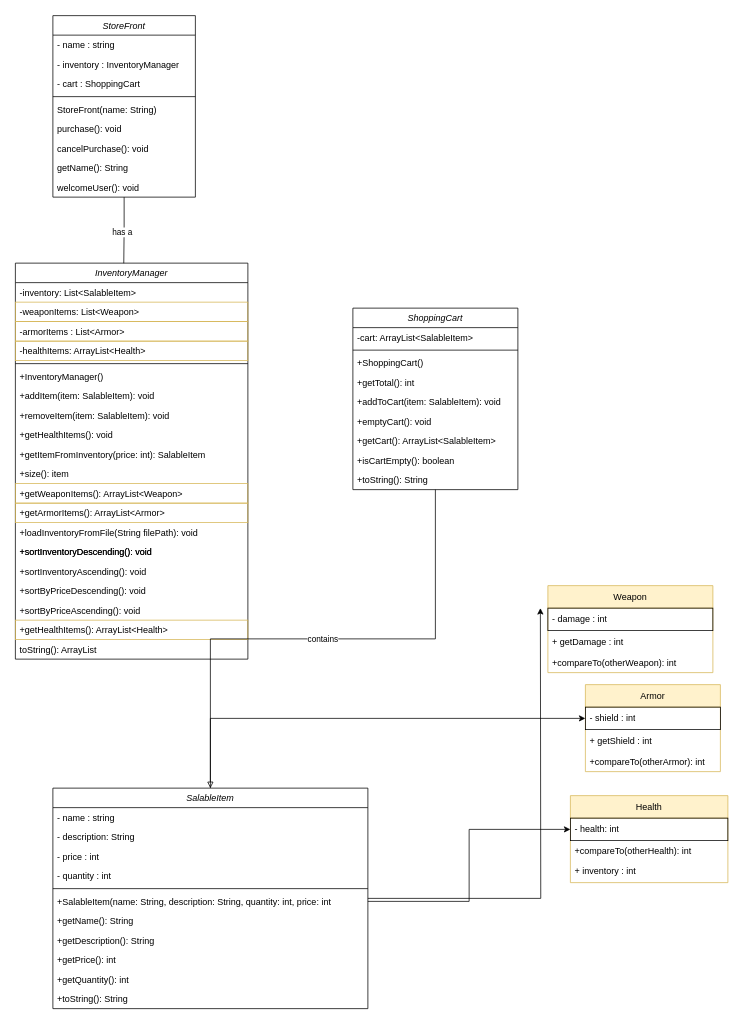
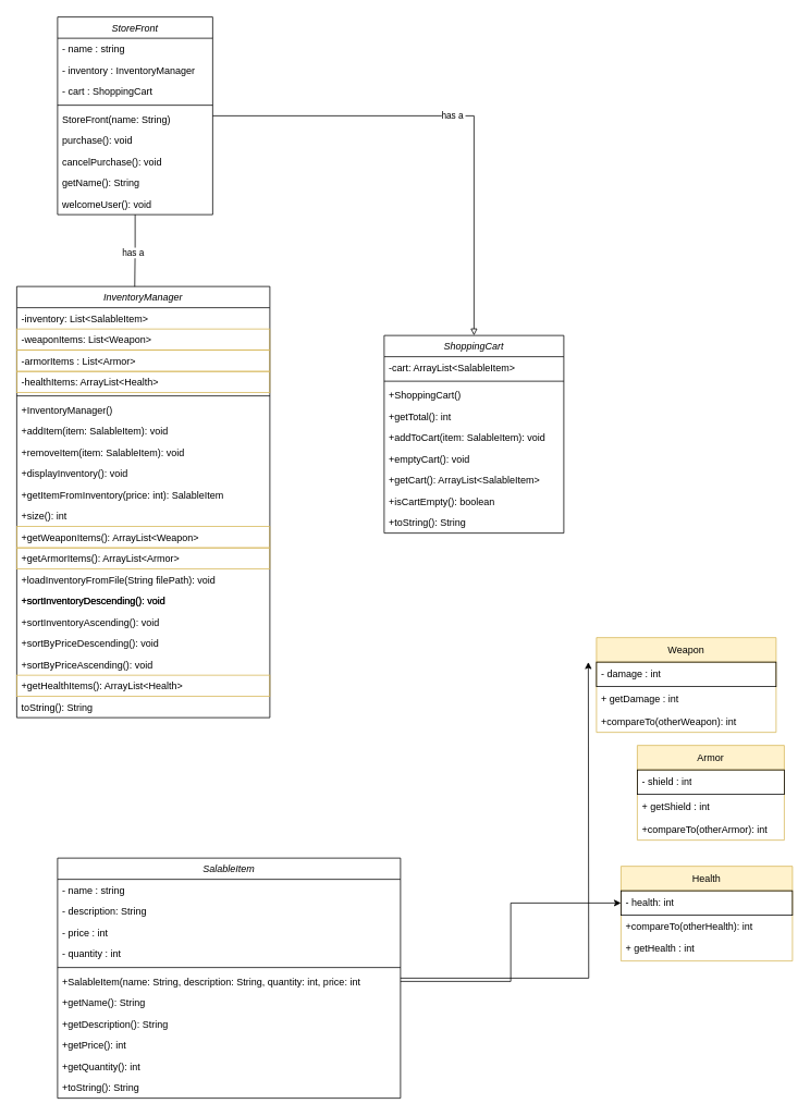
  <mxCell id="0" />
  <mxCell id="1" parent="0" />
  <mxCell id="2" value="has a&amp;nbsp;" style="edgeStyle=orthogonalEdgeStyle;rounded=0;orthogonalLoop=1;jettySize=auto;html=1;entryX=0.466;entryY=0.014;entryDx=0;entryDy=0;entryPerimeter=0;endArrow=none;endFill=0;" parent="1" source="4" target="28" edge="1"><mxGeometry relative="1" as="geometry" /></mxCell>
+ <mxCell id="3" value="has a&amp;nbsp;" style="edgeStyle=orthogonalEdgeStyle;rounded=0;orthogonalLoop=1;jettySize=auto;html=1;entryX=0.5;entryY=0;entryDx=0;entryDy=0;endArrow=block;endFill=0;" parent="1" source="4" target="50" edge="1"><mxGeometry relative="1" as="geometry" /></mxCell>
  <mxCell id="4" value="StoreFront" style="swimlane;fontStyle=2;align=center;verticalAlign=top;childLayout=stackLayout;horizontal=1;startSize=26;horizontalStack=0;resizeParent=1;resizeLast=0;collapsible=1;marginBottom=0;rounded=0;shadow=0;strokeWidth=1;" parent="1" vertex="1"><mxGeometry x="70" y="20" width="190" height="242" as="geometry"><mxRectangle x="230" y="140" width="160" height="26" as="alternateBounds" /></mxGeometry></mxCell>
  <mxCell id="5" value="- name : string" style="text;align=left;verticalAlign=top;spacingLeft=4;spacingRight=4;overflow=hidden;rotatable=0;points=[[0,0.5],[1,0.5]];portConstraint=eastwest;" parent="4" vertex="1"><mxGeometry y="26" width="190" height="26" as="geometry" /></mxCell>
  <mxCell id="6" value="- inventory : InventoryManager" style="text;align=left;verticalAlign=top;spacingLeft=4;spacingRight=4;overflow=hidden;rotatable=0;points=[[0,0.5],[1,0.5]];portConstraint=eastwest;rounded=0;shadow=0;html=0;" parent="4" vertex="1"><mxGeometry y="52" width="190" height="26" as="geometry" /></mxCell>
  <mxCell id="7" value="- cart : ShoppingCart" style="text;align=left;verticalAlign=top;spacingLeft=4;spacingRight=4;overflow=hidden;rotatable=0;points=[[0,0.5],[1,0.5]];portConstraint=eastwest;rounded=0;shadow=0;html=0;" parent="4" vertex="1"><mxGeometry y="78" width="190" height="26" as="geometry" /></mxCell>
  <mxCell id="8" value="" style="line;html=1;strokeWidth=1;align=left;verticalAlign=middle;spacingTop=-1;spacingLeft=3;spacingRight=3;rotatable=0;labelPosition=right;points=[];portConstraint=eastwest;" parent="4" vertex="1"><mxGeometry y="104" width="190" height="8" as="geometry" /></mxCell>
  <mxCell id="9" value="StoreFront(name: String)" style="text;align=left;verticalAlign=top;spacingLeft=4;spacingRight=4;overflow=hidden;rotatable=0;points=[[0,0.5],[1,0.5]];portConstraint=eastwest;" parent="4" vertex="1"><mxGeometry y="112" width="190" height="26" as="geometry" /></mxCell>
  <mxCell id="10" value="purchase(): void&#10;" style="text;align=left;verticalAlign=top;spacingLeft=4;spacingRight=4;overflow=hidden;rotatable=0;points=[[0,0.5],[1,0.5]];portConstraint=eastwest;" parent="4" vertex="1"><mxGeometry y="138" width="190" height="26" as="geometry" /></mxCell>
  <mxCell id="11" value="cancelPurchase(): void" style="text;align=left;verticalAlign=top;spacingLeft=4;spacingRight=4;overflow=hidden;rotatable=0;points=[[0,0.5],[1,0.5]];portConstraint=eastwest;" parent="4" vertex="1"><mxGeometry y="164" width="190" height="26" as="geometry" /></mxCell>
  <mxCell id="12" value="getName(): String" style="text;align=left;verticalAlign=top;spacingLeft=4;spacingRight=4;overflow=hidden;rotatable=0;points=[[0,0.5],[1,0.5]];portConstraint=eastwest;" parent="4" vertex="1"><mxGeometry y="190" width="190" height="26" as="geometry" /></mxCell>
  <mxCell id="13" value="welcomeUser(): void" style="text;align=left;verticalAlign=top;spacingLeft=4;spacingRight=4;overflow=hidden;rotatable=0;points=[[0,0.5],[1,0.5]];portConstraint=eastwest;" parent="4" vertex="1"><mxGeometry y="216" width="190" height="26" as="geometry" /></mxCell>
  <mxCell id="14" value="" style="edgeStyle=orthogonalEdgeStyle;rounded=0;orthogonalLoop=1;jettySize=auto;html=1;" parent="1" source="16" edge="1"><mxGeometry relative="1" as="geometry"><mxPoint x="720" y="810" as="targetPoint" /></mxGeometry></mxCell>
- <mxCell id="15" style="edgeStyle=orthogonalEdgeStyle;rounded=0;orthogonalLoop=1;jettySize=auto;html=1;" parent="1" source="16" target="69" edge="1"><mxGeometry relative="1" as="geometry" /></mxCell>
  <mxCell id="16" value="SalableItem" style="swimlane;fontStyle=2;align=center;verticalAlign=top;childLayout=stackLayout;horizontal=1;startSize=26;horizontalStack=0;resizeParent=1;resizeLast=0;collapsible=1;marginBottom=0;rounded=0;shadow=0;strokeWidth=1;" parent="1" vertex="1"><mxGeometry x="70" y="1050" width="420" height="294" as="geometry"><mxRectangle x="230" y="140" width="160" height="26" as="alternateBounds" /></mxGeometry></mxCell>
  <mxCell id="17" value="- name : string" style="text;align=left;verticalAlign=top;spacingLeft=4;spacingRight=4;overflow=hidden;rotatable=0;points=[[0,0.5],[1,0.5]];portConstraint=eastwest;" parent="16" vertex="1"><mxGeometry y="26" width="420" height="26" as="geometry" /></mxCell>
  <mxCell id="18" value="- description: String" style="text;align=left;verticalAlign=top;spacingLeft=4;spacingRight=4;overflow=hidden;rotatable=0;points=[[0,0.5],[1,0.5]];portConstraint=eastwest;rounded=0;shadow=0;html=0;" parent="16" vertex="1"><mxGeometry y="52" width="420" height="26" as="geometry" /></mxCell>
  <mxCell id="19" value="- price : int" style="text;align=left;verticalAlign=top;spacingLeft=4;spacingRight=4;overflow=hidden;rotatable=0;points=[[0,0.5],[1,0.5]];portConstraint=eastwest;" parent="16" vertex="1"><mxGeometry y="78" width="420" height="26" as="geometry" /></mxCell>
  <mxCell id="20" value="- quantity : int" style="text;align=left;verticalAlign=top;spacingLeft=4;spacingRight=4;overflow=hidden;rotatable=0;points=[[0,0.5],[1,0.5]];portConstraint=eastwest;rounded=0;shadow=0;html=0;" parent="16" vertex="1"><mxGeometry y="104" width="420" height="26" as="geometry" /></mxCell>
  <mxCell id="21" value="" style="line;html=1;strokeWidth=1;align=left;verticalAlign=middle;spacingTop=-1;spacingLeft=3;spacingRight=3;rotatable=0;labelPosition=right;points=[];portConstraint=eastwest;" parent="16" vertex="1"><mxGeometry y="130" width="420" height="8" as="geometry" /></mxCell>
  <mxCell id="22" value="+SalableItem(name: String, description: String, quantity: int, price: int    " style="text;align=left;verticalAlign=top;spacingLeft=4;spacingRight=4;overflow=hidden;rotatable=0;points=[[0,0.5],[1,0.5]];portConstraint=eastwest;" parent="16" vertex="1"><mxGeometry y="138" width="420" height="26" as="geometry" /></mxCell>
  <mxCell id="23" value="+getName(): String" style="text;align=left;verticalAlign=top;spacingLeft=4;spacingRight=4;overflow=hidden;rotatable=0;points=[[0,0.5],[1,0.5]];portConstraint=eastwest;" parent="16" vertex="1"><mxGeometry y="164" width="420" height="26" as="geometry" /></mxCell>
  <mxCell id="24" value="+getDescription(): String" style="text;align=left;verticalAlign=top;spacingLeft=4;spacingRight=4;overflow=hidden;rotatable=0;points=[[0,0.5],[1,0.5]];portConstraint=eastwest;" parent="16" vertex="1"><mxGeometry y="190" width="420" height="26" as="geometry" /></mxCell>
  <mxCell id="25" value="+getPrice(): int" style="text;align=left;verticalAlign=top;spacingLeft=4;spacingRight=4;overflow=hidden;rotatable=0;points=[[0,0.5],[1,0.5]];portConstraint=eastwest;" parent="16" vertex="1"><mxGeometry y="216" width="420" height="26" as="geometry" /></mxCell>
  <mxCell id="26" value="+getQuantity(): int" style="text;align=left;verticalAlign=top;spacingLeft=4;spacingRight=4;overflow=hidden;rotatable=0;points=[[0,0.5],[1,0.5]];portConstraint=eastwest;" parent="16" vertex="1"><mxGeometry y="242" width="420" height="26" as="geometry" /></mxCell>
  <mxCell id="27" value="+toString(): String" style="text;align=left;verticalAlign=top;spacingLeft=4;spacingRight=4;overflow=hidden;rotatable=0;points=[[0,0.5],[1,0.5]];portConstraint=eastwest;" parent="16" vertex="1"><mxGeometry y="268" width="420" height="26" as="geometry" /></mxCell>
  <mxCell id="28" value="InventoryManager" style="swimlane;fontStyle=2;align=center;verticalAlign=top;childLayout=stackLayout;horizontal=1;startSize=26;horizontalStack=0;resizeParent=1;resizeLast=0;collapsible=1;marginBottom=0;rounded=0;shadow=0;strokeWidth=1;" parent="1" vertex="1"><mxGeometry x="20" y="350" width="310" height="528" as="geometry"><mxRectangle x="230" y="140" width="160" height="26" as="alternateBounds" /></mxGeometry></mxCell>
  <mxCell id="29" value="-inventory: List&lt;SalableItem&gt;" style="text;align=left;verticalAlign=top;spacingLeft=4;spacingRight=4;overflow=hidden;rotatable=0;points=[[0,0.5],[1,0.5]];portConstraint=eastwest;" parent="28" vertex="1"><mxGeometry y="26" width="310" height="26" as="geometry" /></mxCell>
  <mxCell id="30" value="-weaponItems: List&lt;Weapon&gt;" style="text;align=left;verticalAlign=top;spacingLeft=4;spacingRight=4;overflow=hidden;rotatable=0;points=[[0,0.5],[1,0.5]];portConstraint=eastwest;fillColor=none;strokeColor=#d6b656;" parent="28" vertex="1"><mxGeometry y="52" width="310" height="26" as="geometry" /></mxCell>
  <mxCell id="31" value="-armorItems : List&lt;Armor&gt;" style="text;align=left;verticalAlign=top;spacingLeft=4;spacingRight=4;overflow=hidden;rotatable=0;points=[[0,0.5],[1,0.5]];portConstraint=eastwest;fillColor=none;strokeColor=#d6b656;" parent="28" vertex="1"><mxGeometry y="78" width="310" height="26" as="geometry" /></mxCell>
  <mxCell id="32" value="-healthItems: ArrayList&lt;Health&gt;" style="text;align=left;verticalAlign=top;spacingLeft=4;spacingRight=4;overflow=hidden;rotatable=0;points=[[0,0.5],[1,0.5]];portConstraint=eastwest;fillColor=none;strokeColor=#d6b656;" parent="28" vertex="1"><mxGeometry y="104" width="310" height="26" as="geometry" /></mxCell>
  <mxCell id="33" value="" style="line;html=1;strokeWidth=1;align=left;verticalAlign=middle;spacingTop=-1;spacingLeft=3;spacingRight=3;rotatable=0;labelPosition=right;points=[];portConstraint=eastwest;fillColor=none;" parent="28" vertex="1"><mxGeometry y="130" width="310" height="8" as="geometry" /></mxCell>
  <mxCell id="34" value="+InventoryManager()" style="text;align=left;verticalAlign=top;spacingLeft=4;spacingRight=4;overflow=hidden;rotatable=0;points=[[0,0.5],[1,0.5]];portConstraint=eastwest;rounded=0;shadow=0;html=0;" parent="28" vertex="1"><mxGeometry y="138" width="310" height="26" as="geometry" /></mxCell>
  <mxCell id="35" value="+addItem(item: SalableItem): void" style="text;align=left;verticalAlign=top;spacingLeft=4;spacingRight=4;overflow=hidden;rotatable=0;points=[[0,0.5],[1,0.5]];portConstraint=eastwest;" parent="28" vertex="1"><mxGeometry y="164" width="310" height="26" as="geometry" /></mxCell>
  <mxCell id="36" value="+removeItem(item: SalableItem): void" style="text;align=left;verticalAlign=top;spacingLeft=4;spacingRight=4;overflow=hidden;rotatable=0;points=[[0,0.5],[1,0.5]];portConstraint=eastwest;" parent="28" vertex="1"><mxGeometry y="190" width="310" height="26" as="geometry" /></mxCell>
- <mxCell id="37" value="+getHealthItems(): void" style="text;align=left;verticalAlign=top;spacingLeft=4;spacingRight=4;overflow=hidden;rotatable=0;points=[[0,0.5],[1,0.5]];portConstraint=eastwest;" parent="28" vertex="1"><mxGeometry y="216" width="310" height="26" as="geometry" /></mxCell>
+ <mxCell id="37" value="+displayInventory(): void" style="text;align=left;verticalAlign=top;spacingLeft=4;spacingRight=4;overflow=hidden;rotatable=0;points=[[0,0.5],[1,0.5]];portConstraint=eastwest;" parent="28" vertex="1"><mxGeometry y="216" width="310" height="26" as="geometry" /></mxCell>
  <mxCell id="38" value="+getItemFromInventory(price: int): SalableItem" style="text;align=left;verticalAlign=top;spacingLeft=4;spacingRight=4;overflow=hidden;rotatable=0;points=[[0,0.5],[1,0.5]];portConstraint=eastwest;" parent="28" vertex="1"><mxGeometry y="242" width="310" height="26" as="geometry" /></mxCell>
- <mxCell id="39" value="+size(): item" style="text;align=left;verticalAlign=top;spacingLeft=4;spacingRight=4;overflow=hidden;rotatable=0;points=[[0,0.5],[1,0.5]];portConstraint=eastwest;" parent="28" vertex="1"><mxGeometry y="268" width="310" height="26" as="geometry" /></mxCell>
+ <mxCell id="39" value="+size(): int" style="text;align=left;verticalAlign=top;spacingLeft=4;spacingRight=4;overflow=hidden;rotatable=0;points=[[0,0.5],[1,0.5]];portConstraint=eastwest;" parent="28" vertex="1"><mxGeometry y="268" width="310" height="26" as="geometry" /></mxCell>
  <mxCell id="40" value="+getWeaponItems(): ArrayList&lt;Weapon&gt;" style="text;align=left;verticalAlign=top;spacingLeft=4;spacingRight=4;overflow=hidden;rotatable=0;points=[[0,0.5],[1,0.5]];portConstraint=eastwest;fillColor=none;strokeColor=#d6b656;" parent="28" vertex="1"><mxGeometry y="294" width="310" height="26" as="geometry" /></mxCell>
  <mxCell id="41" value="+getArmorItems(): ArrayList&lt;Armor&gt;" style="text;align=left;verticalAlign=top;spacingLeft=4;spacingRight=4;overflow=hidden;rotatable=0;points=[[0,0.5],[1,0.5]];portConstraint=eastwest;fillColor=none;strokeColor=#d6b656;" parent="28" vertex="1"><mxGeometry y="320" width="310" height="26" as="geometry" /></mxCell>
  <mxCell id="42" value="+loadInventoryFromFile(String filePath): void" style="text;align=left;verticalAlign=top;spacingLeft=4;spacingRight=4;overflow=hidden;rotatable=0;points=[[0,0.5],[1,0.5]];portConstraint=eastwest;" vertex="1" parent="28"><mxGeometry y="346" width="310" height="26" as="geometry" /></mxCell>
  <mxCell id="43" value="+sortInventoryDescending(): void&#10;" style="text;align=left;verticalAlign=top;spacingLeft=4;spacingRight=4;overflow=hidden;rotatable=0;points=[[0,0.5],[1,0.5]];portConstraint=eastwest;" vertex="1" parent="28"><mxGeometry y="372" width="310" height="26" as="geometry" /></mxCell>
  <mxCell id="44" value="+sortInventoryAscending(): void&#10;" style="text;align=left;verticalAlign=top;spacingLeft=4;spacingRight=4;overflow=hidden;rotatable=0;points=[[0,0.5],[1,0.5]];portConstraint=eastwest;" vertex="1" parent="28"><mxGeometry y="398" width="310" height="26" as="geometry" /></mxCell>
  <mxCell id="45" value="+sortByPriceDescending(): void&#10;" style="text;align=left;verticalAlign=top;spacingLeft=4;spacingRight=4;overflow=hidden;rotatable=0;points=[[0,0.5],[1,0.5]];portConstraint=eastwest;" vertex="1" parent="28"><mxGeometry y="424" width="310" height="26" as="geometry" /></mxCell>
  <mxCell id="46" value="+sortByPriceAscending(): void&#10;" style="text;align=left;verticalAlign=top;spacingLeft=4;spacingRight=4;overflow=hidden;rotatable=0;points=[[0,0.5],[1,0.5]];portConstraint=eastwest;" vertex="1" parent="28"><mxGeometry y="450" width="310" height="26" as="geometry" /></mxCell>
  <mxCell id="47" value="+getHealthItems(): ArrayList&lt;Health&gt;" style="text;align=left;verticalAlign=top;spacingLeft=4;spacingRight=4;overflow=hidden;rotatable=0;points=[[0,0.5],[1,0.5]];portConstraint=eastwest;fillColor=none;strokeColor=#d6b656;" parent="28" vertex="1"><mxGeometry y="476" width="310" height="26" as="geometry" /></mxCell>
- <mxCell id="48" value="toString(): ArrayList" style="text;align=left;verticalAlign=top;spacingLeft=4;spacingRight=4;overflow=hidden;rotatable=0;points=[[0,0.5],[1,0.5]];portConstraint=eastwest;" parent="28" vertex="1"><mxGeometry y="502" width="310" height="26" as="geometry" /></mxCell>
- <mxCell id="49" value="contains" style="edgeStyle=orthogonalEdgeStyle;rounded=0;orthogonalLoop=1;jettySize=auto;html=1;entryX=0.5;entryY=0;entryDx=0;entryDy=0;endArrow=block;endFill=0;" parent="1" source="50" target="16" edge="1"><mxGeometry relative="1" as="geometry" /></mxCell>
+ <mxCell id="48" value="toString(): String" style="text;align=left;verticalAlign=top;spacingLeft=4;spacingRight=4;overflow=hidden;rotatable=0;points=[[0,0.5],[1,0.5]];portConstraint=eastwest;" parent="28" vertex="1"><mxGeometry y="502" width="310" height="26" as="geometry" /></mxCell>
  <mxCell id="50" value="ShoppingCart" style="swimlane;fontStyle=2;align=center;verticalAlign=top;childLayout=stackLayout;horizontal=1;startSize=26;horizontalStack=0;resizeParent=1;resizeLast=0;collapsible=1;marginBottom=0;rounded=0;shadow=0;strokeWidth=1;" parent="1" vertex="1"><mxGeometry x="470" y="410" width="220" height="242" as="geometry"><mxRectangle x="230" y="140" width="160" height="26" as="alternateBounds" /></mxGeometry></mxCell>
  <mxCell id="51" value="-cart: ArrayList&lt;SalableItem&gt;" style="text;align=left;verticalAlign=top;spacingLeft=4;spacingRight=4;overflow=hidden;rotatable=0;points=[[0,0.5],[1,0.5]];portConstraint=eastwest;" parent="50" vertex="1"><mxGeometry y="26" width="220" height="26" as="geometry" /></mxCell>
  <mxCell id="52" value="" style="line;html=1;strokeWidth=1;align=left;verticalAlign=middle;spacingTop=-1;spacingLeft=3;spacingRight=3;rotatable=0;labelPosition=right;points=[];portConstraint=eastwest;" parent="50" vertex="1"><mxGeometry y="52" width="220" height="8" as="geometry" /></mxCell>
  <mxCell id="53" value="+ShoppingCart()" style="text;align=left;verticalAlign=top;spacingLeft=4;spacingRight=4;overflow=hidden;rotatable=0;points=[[0,0.5],[1,0.5]];portConstraint=eastwest;" parent="50" vertex="1"><mxGeometry y="60" width="220" height="26" as="geometry" /></mxCell>
  <mxCell id="54" value="+getTotal(): int" style="text;align=left;verticalAlign=top;spacingLeft=4;spacingRight=4;overflow=hidden;rotatable=0;points=[[0,0.5],[1,0.5]];portConstraint=eastwest;rounded=0;shadow=0;html=0;" parent="50" vertex="1"><mxGeometry y="86" width="220" height="26" as="geometry" /></mxCell>
  <mxCell id="55" value="+addToCart(item: SalableItem): void" style="text;align=left;verticalAlign=top;spacingLeft=4;spacingRight=4;overflow=hidden;rotatable=0;points=[[0,0.5],[1,0.5]];portConstraint=eastwest;" parent="50" vertex="1"><mxGeometry y="112" width="220" height="26" as="geometry" /></mxCell>
  <mxCell id="56" value="+emptyCart(): void" style="text;align=left;verticalAlign=top;spacingLeft=4;spacingRight=4;overflow=hidden;rotatable=0;points=[[0,0.5],[1,0.5]];portConstraint=eastwest;rounded=0;shadow=0;html=0;" parent="50" vertex="1"><mxGeometry y="138" width="220" height="26" as="geometry" /></mxCell>
  <mxCell id="57" value="+getCart(): ArrayList&lt;SalableItem&gt;" style="text;align=left;verticalAlign=top;spacingLeft=4;spacingRight=4;overflow=hidden;rotatable=0;points=[[0,0.5],[1,0.5]];portConstraint=eastwest;" parent="50" vertex="1"><mxGeometry y="164" width="220" height="26" as="geometry" /></mxCell>
  <mxCell id="58" value="+isCartEmpty(): boolean" style="text;align=left;verticalAlign=top;spacingLeft=4;spacingRight=4;overflow=hidden;rotatable=0;points=[[0,0.5],[1,0.5]];portConstraint=eastwest;" parent="50" vertex="1"><mxGeometry y="190" width="220" height="26" as="geometry" /></mxCell>
  <mxCell id="59" value="+toString(): String" style="text;align=left;verticalAlign=top;spacingLeft=4;spacingRight=4;overflow=hidden;rotatable=0;points=[[0,0.5],[1,0.5]];portConstraint=eastwest;" parent="50" vertex="1"><mxGeometry y="216" width="220" height="26" as="geometry" /></mxCell>
  <mxCell id="60" value="Health" style="swimlane;fontStyle=0;childLayout=stackLayout;horizontal=1;startSize=30;horizontalStack=0;resizeParent=1;resizeParentMax=0;resizeLast=0;collapsible=1;marginBottom=0;whiteSpace=wrap;html=1;fillColor=#fff2cc;strokeColor=#d6b656;" parent="1" vertex="1"><mxGeometry x="760" y="1060" width="210" height="116" as="geometry" /></mxCell>
  <mxCell id="61" value="- health: int" style="text;strokeColor=default;fillColor=none;align=left;verticalAlign=middle;spacingLeft=4;spacingRight=4;overflow=hidden;points=[[0,0.5],[1,0.5]];portConstraint=eastwest;rotatable=0;whiteSpace=wrap;html=1;" parent="60" vertex="1"><mxGeometry y="30" width="210" height="30" as="geometry" /></mxCell>
  <mxCell id="62" value="+compareTo(otherHealth): int" style="text;align=left;verticalAlign=top;spacingLeft=4;spacingRight=4;overflow=hidden;rotatable=0;points=[[0,0.5],[1,0.5]];portConstraint=eastwest;" parent="60" vertex="1"><mxGeometry y="60" width="210" height="26" as="geometry" /></mxCell>
- <mxCell id="63" value="+ inventory : int&amp;nbsp;" style="text;strokeColor=none;fillColor=none;align=left;verticalAlign=middle;spacingLeft=4;spacingRight=4;overflow=hidden;points=[[0,0.5],[1,0.5]];portConstraint=eastwest;rotatable=0;whiteSpace=wrap;html=1;" parent="60" vertex="1"><mxGeometry y="86" width="210" height="30" as="geometry" /></mxCell>
+ <mxCell id="63" value="+ getHealth : int&amp;nbsp;" style="text;strokeColor=none;fillColor=none;align=left;verticalAlign=middle;spacingLeft=4;spacingRight=4;overflow=hidden;points=[[0,0.5],[1,0.5]];portConstraint=eastwest;rotatable=0;whiteSpace=wrap;html=1;" parent="60" vertex="1"><mxGeometry y="86" width="210" height="30" as="geometry" /></mxCell>
  <mxCell id="64" value="Weapon" style="swimlane;fontStyle=0;childLayout=stackLayout;horizontal=1;startSize=30;horizontalStack=0;resizeParent=1;resizeParentMax=0;resizeLast=0;collapsible=1;marginBottom=0;whiteSpace=wrap;html=1;fillColor=#fff2cc;strokeColor=#d6b656;" parent="1" vertex="1"><mxGeometry x="730" y="780" width="220" height="116" as="geometry" /></mxCell>
  <mxCell id="65" value="- damage : int" style="text;strokeColor=default;fillColor=none;align=left;verticalAlign=middle;spacingLeft=4;spacingRight=4;overflow=hidden;points=[[0,0.5],[1,0.5]];portConstraint=eastwest;rotatable=0;whiteSpace=wrap;html=1;" parent="64" vertex="1"><mxGeometry y="30" width="220" height="30" as="geometry" /></mxCell>
  <mxCell id="66" value="+ getDamage : int&amp;nbsp;" style="text;strokeColor=none;fillColor=none;align=left;verticalAlign=middle;spacingLeft=4;spacingRight=4;overflow=hidden;points=[[0,0.5],[1,0.5]];portConstraint=eastwest;rotatable=0;whiteSpace=wrap;html=1;" parent="64" vertex="1"><mxGeometry y="60" width="220" height="30" as="geometry" /></mxCell>
  <mxCell id="67" value="+compareTo(otherWeapon): int" style="text;align=left;verticalAlign=top;spacingLeft=4;spacingRight=4;overflow=hidden;rotatable=0;points=[[0,0.5],[1,0.5]];portConstraint=eastwest;" parent="64" vertex="1"><mxGeometry y="90" width="220" height="26" as="geometry" /></mxCell>
  <mxCell id="68" value="Armor" style="swimlane;fontStyle=0;childLayout=stackLayout;horizontal=1;startSize=30;horizontalStack=0;resizeParent=1;resizeParentMax=0;resizeLast=0;collapsible=1;marginBottom=0;whiteSpace=wrap;html=1;fillColor=#fff2cc;strokeColor=#d6b656;" parent="1" vertex="1"><mxGeometry x="780" y="912" width="180" height="116" as="geometry" /></mxCell>
  <mxCell id="69" value="- shield : int" style="text;strokeColor=default;fillColor=none;align=left;verticalAlign=middle;spacingLeft=4;spacingRight=4;overflow=hidden;points=[[0,0.5],[1,0.5]];portConstraint=eastwest;rotatable=0;whiteSpace=wrap;html=1;" parent="68" vertex="1"><mxGeometry y="30" width="180" height="30" as="geometry" /></mxCell>
  <mxCell id="70" value="+ getShield : int&amp;nbsp;" style="text;strokeColor=none;fillColor=none;align=left;verticalAlign=middle;spacingLeft=4;spacingRight=4;overflow=hidden;points=[[0,0.5],[1,0.5]];portConstraint=eastwest;rotatable=0;whiteSpace=wrap;html=1;" parent="68" vertex="1"><mxGeometry y="60" width="180" height="30" as="geometry" /></mxCell>
  <mxCell id="71" value="+compareTo(otherArmor): int" style="text;align=left;verticalAlign=top;spacingLeft=4;spacingRight=4;overflow=hidden;rotatable=0;points=[[0,0.5],[1,0.5]];portConstraint=eastwest;" parent="68" vertex="1"><mxGeometry y="90" width="180" height="26" as="geometry" /></mxCell>
  <mxCell id="72" style="edgeStyle=orthogonalEdgeStyle;rounded=0;orthogonalLoop=1;jettySize=auto;html=1;entryX=0;entryY=0.5;entryDx=0;entryDy=0;" parent="1" source="22" target="61" edge="1"><mxGeometry relative="1" as="geometry" /></mxCell>
  <mxCell id="73" value="+sortInventoryDescending(): void&#10;" style="text;align=left;verticalAlign=top;spacingLeft=4;spacingRight=4;overflow=hidden;rotatable=0;points=[[0,0.5],[1,0.5]];portConstraint=eastwest;" vertex="1" parent="1"><mxGeometry x="20" y="722" width="310" height="26" as="geometry" /></mxCell>
